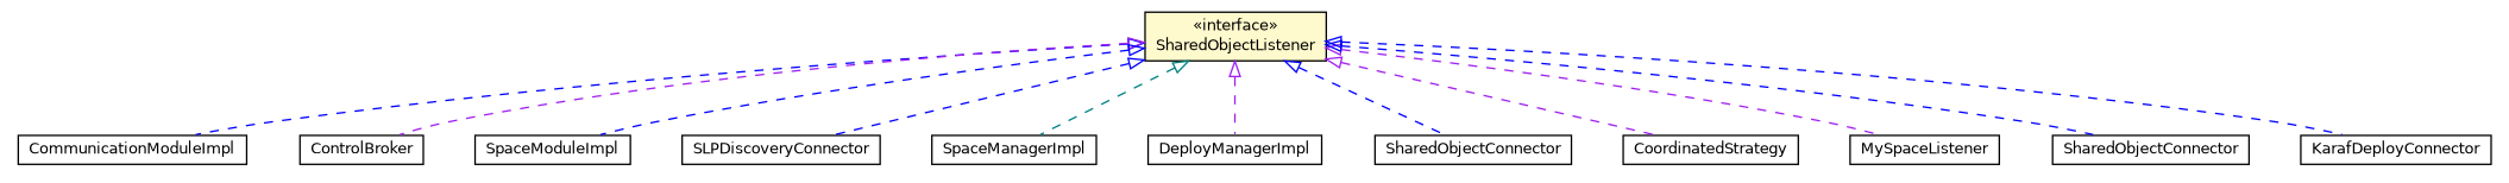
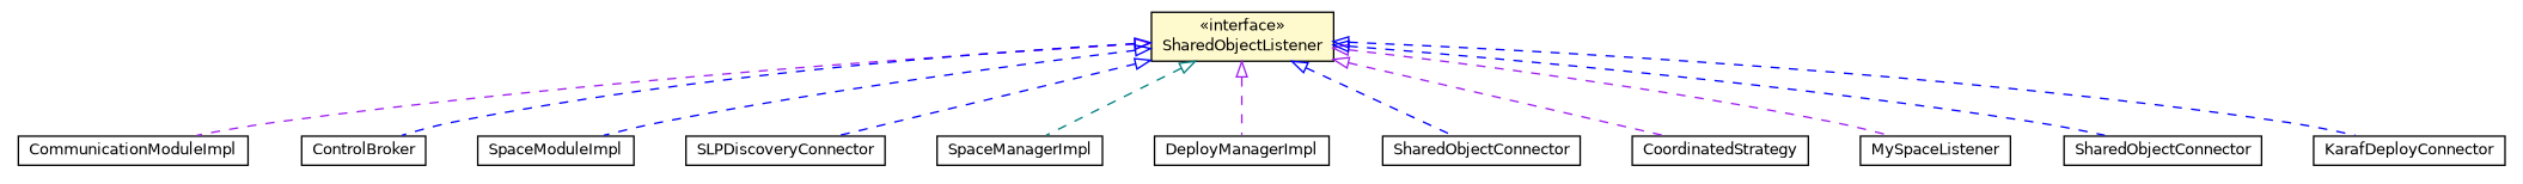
  digraph {
    nodesep=0.25
    ranksep=0.5
    node [fontcolor=black fontname=Helvetica fontsize=10.0 shape=plaintext]
    edge [arrowtail=empty color=blue dir=back fontname=Helvetica fontsize=10 headport=p labelfontname=Helvetica labelfontsize=10 style=dashed tailport=p]
    n1 [label=<<table title="org.universAAL.middleware.container.SharedObjectListener" border="0" cellborder="1" cellspacing="0" cellpadding="2" port="p" bgcolor="lemonChiffon" href="./SharedObjectListener.html"> 		<tr><td><table border="0" cellspacing="0" cellpadding="1"> <tr><td align="center" balign="center"> &#171;interface&#187; </td></tr> <tr><td align="center" balign="center"> SharedObjectListener </td></tr> 		</table></td></tr> 		</table>>]
    n2 [label=<<table title="org.universAAL.middleware.modules.communication.CommunicationModuleImpl" border="0" cellborder="1" cellspacing="0" cellpadding="2" port="p" href="../modules/communication/CommunicationModuleImpl.html"> 		<tr><td><table border="0" cellspacing="0" cellpadding="1"> <tr><td align="center" balign="center"> CommunicationModuleImpl </td></tr> 		</table></td></tr> 		</table>>]
    n3 [label=<<table title="org.universAAL.middleware.brokers.control.ControlBroker" border="0" cellborder="1" cellspacing="0" cellpadding="2" port="p" href="../brokers/control/ControlBroker.html"> 		<tr><td><table border="0" cellspacing="0" cellpadding="1"> <tr><td align="center" balign="center"> ControlBroker </td></tr> 		</table></td></tr> 		</table>>]
    n4 [label=<<table title="org.universAAL.middleware.modules.space.SpaceModuleImpl" border="0" cellborder="1" cellspacing="0" cellpadding="2" port="p" href="../modules/space/SpaceModuleImpl.html"> 		<tr><td><table border="0" cellspacing="0" cellpadding="1"> <tr><td align="center" balign="center"> SpaceModuleImpl </td></tr> 		</table></td></tr> 		</table>>]
    n5 [label=<<table title="org.universAAL.middleware.connectors.discovery.slp.SLPDiscoveryConnector" border="0" cellborder="1" cellspacing="0" cellpadding="2" port="p" href="../connectors/discovery/slp/SLPDiscoveryConnector.html"> 		<tr><td><table border="0" cellspacing="0" cellpadding="1"> <tr><td align="center" balign="center"> SLPDiscoveryConnector </td></tr> 		</table></td></tr> 		</table>>]
    n6 [label=<<table title="org.universAAL.middleware.managers.space.SpaceManagerImpl" border="0" cellborder="1" cellspacing="0" cellpadding="2" port="p" href="../managers/space/SpaceManagerImpl.html"> 		<tr><td><table border="0" cellspacing="0" cellpadding="1"> <tr><td align="center" balign="center"> SpaceManagerImpl </td></tr> 		</table></td></tr> 		</table>>]
    n7 [label=<<table title="org.universAAL.middleware.managers.deploy.DeployManagerImpl" border="0" cellborder="1" cellspacing="0" cellpadding="2" port="p" href="../managers/deploy/DeployManagerImpl.html"> 		<tr><td><table border="0" cellspacing="0" cellpadding="1"> <tr><td align="center" balign="center"> DeployManagerImpl </td></tr> 		</table></td></tr> 		</table>>]
    n8 [label=<<table title="org.universAAL.middleware.managers.configuration.core.impl.secondaryManagers.SharedObjectConnector" border="0" cellborder="1" cellspacing="0" cellpadding="2" port="p" href="../managers/configuration/core/impl/secondaryManagers/SharedObjectConnector.html"> 		<tr><td><table border="0" cellspacing="0" cellpadding="1"> <tr><td align="center" balign="center"> SharedObjectConnector </td></tr> 		</table></td></tr> 		</table>>]
    n9 [label=<<table title="org.universAAL.middleware.ui.impl.generic.CoordinatedStrategy" border="0" cellborder="1" cellspacing="0" cellpadding="2" port="p" href="../ui/impl/generic/CoordinatedStrategy.html"> 		<tr><td><table border="0" cellspacing="0" cellpadding="1"> <tr><td align="center" balign="center"> CoordinatedStrategy </td></tr> 		</table></td></tr> 		</table>>]
    n10 [label=<<table title="org.universAAL.middleware.managers.distributedmw.impl.MySpaceListener" border="0" cellborder="1" cellspacing="0" cellpadding="2" port="p" href="../managers/distributedmw/impl/MySpaceListener.html"> 		<tr><td><table border="0" cellspacing="0" cellpadding="1"> <tr><td align="center" balign="center"> MySpaceListener </td></tr> 		</table></td></tr> 		</table>>]
    n11 [label=<<table title="org.universAAL.middleware.managers.distributedmw.impl.SharedObjectConnector" border="0" cellborder="1" cellspacing="0" cellpadding="2" port="p" href="../managers/distributedmw/impl/SharedObjectConnector.html"> 		<tr><td><table border="0" cellspacing="0" cellpadding="1"> <tr><td align="center" balign="center"> SharedObjectConnector </td></tr> 		</table></td></tr> 		</table>>]
    n12 [label=<<table title="org.universAAL.middleware.connectors.deploy.karaf.KarafDeployConnector" border="0" cellborder="1" cellspacing="0" cellpadding="2" port="p" href="../connectors/deploy/karaf/KarafDeployConnector.html"> 		<tr><td><table border="0" cellspacing="0" cellpadding="1"> <tr><td align="center" balign="center"> KarafDeployConnector </td></tr> 		</table></td></tr> 		</table>>]
-   n1 -> n2
-   n1 -> n3 [color=purple]
+   n1 -> n2 [color=purple]
+   n1 -> n3
    n1 -> n4
    n1 -> n5
    n1 -> n6 [color=teal]
    n1 -> n7 [color=purple]
    n1 -> n8
    n1 -> n9 [color=purple]
    n1 -> n10 [color=purple]
    n1 -> n11
    n1 -> n12
  }
